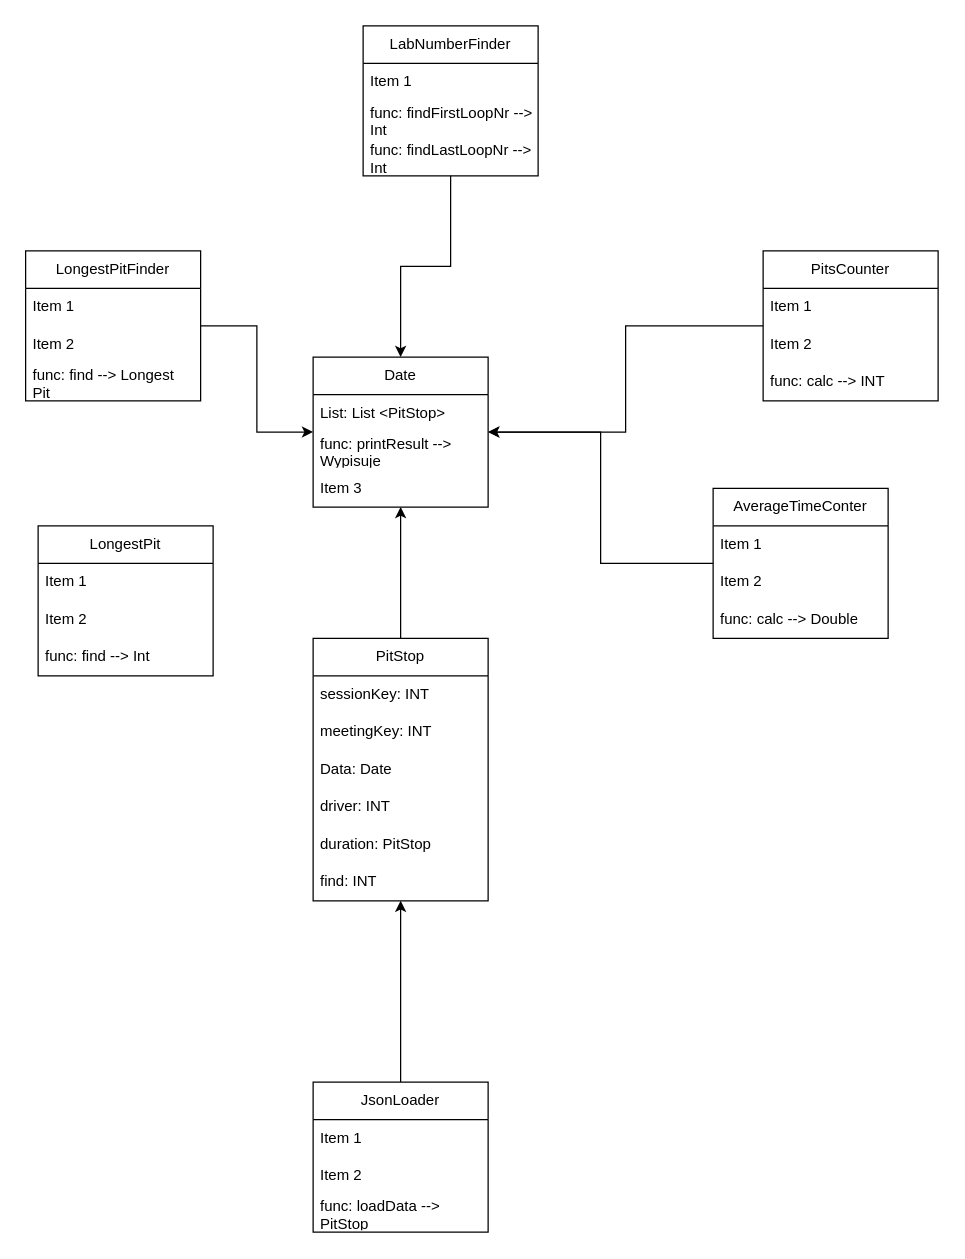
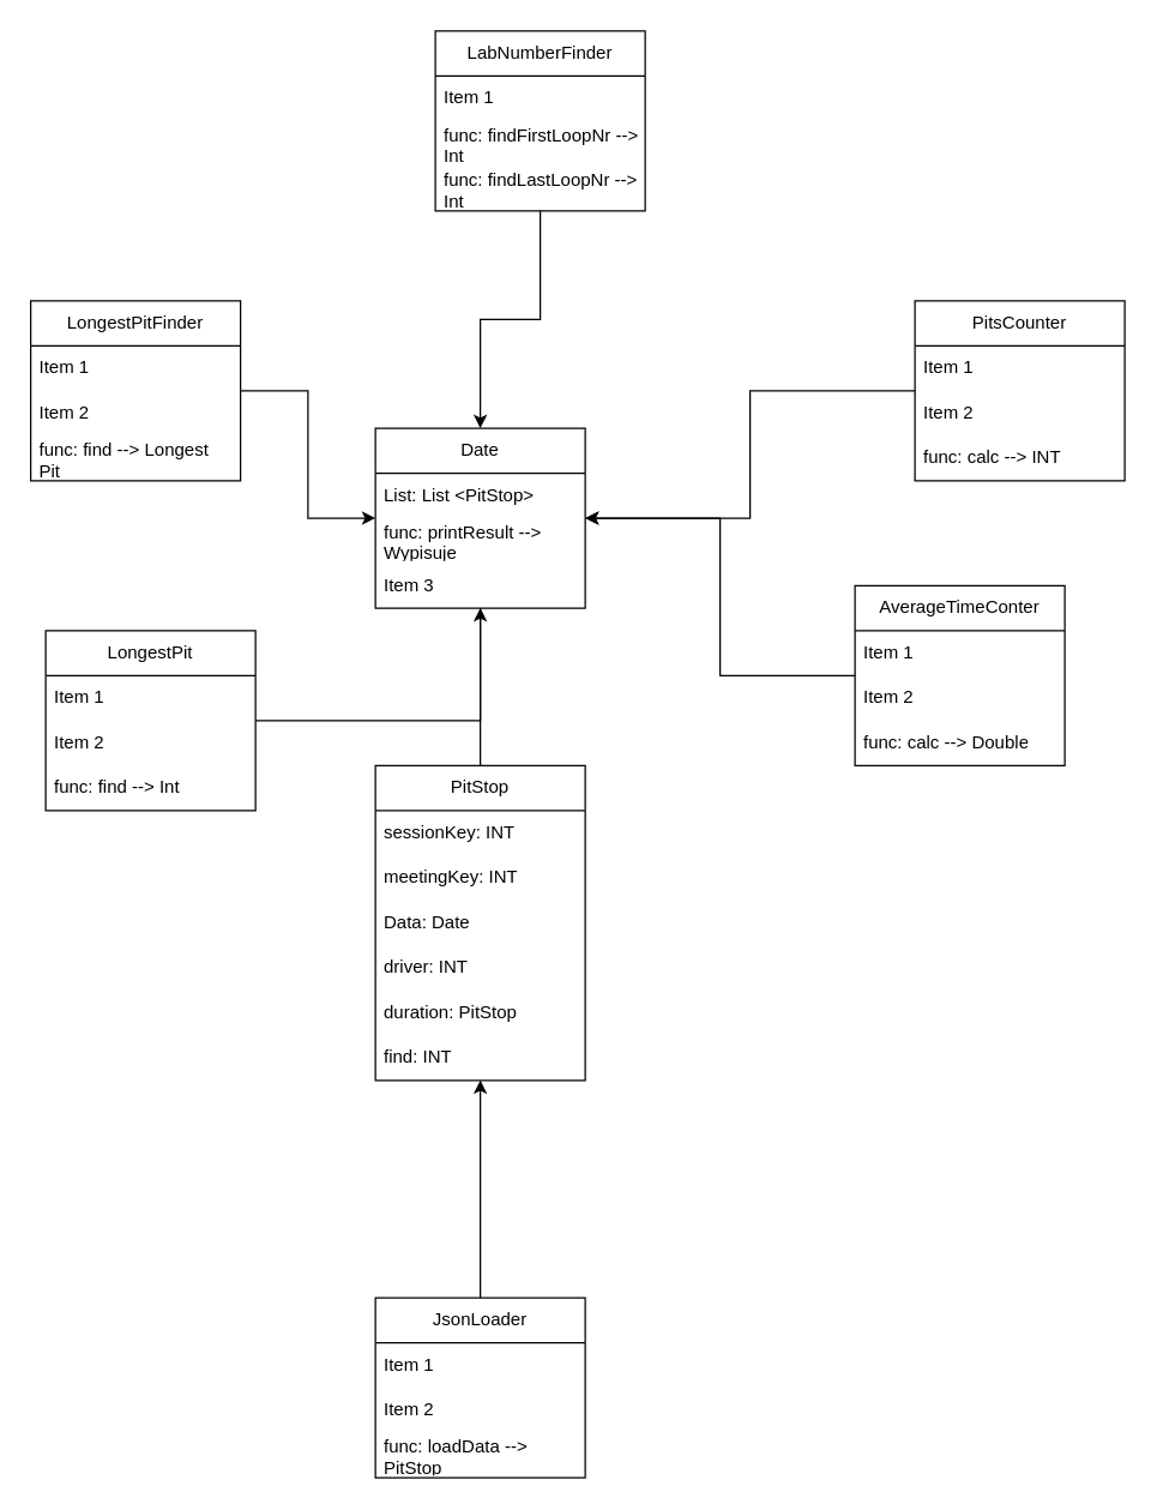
  <mxCell id="0" />
  <mxCell id="1" parent="0" />
- <mxCell id="2" style="edgeStyle=orthogonalEdgeStyle;rounded=0;orthogonalLoop=1;jettySize=auto;html=1;" edge="1" parent="1" source="3" target="40"><mxGeometry relative="1" as="geometry" /></mxCell>
+ <mxCell id="2" style="edgeStyle=orthogonalEdgeStyle;rounded=0;orthogonalLoop=1;jettySize=auto;html=1;endArrow=none;" edge="1" parent="1" source="3" target="40"><mxGeometry relative="1" as="geometry" /></mxCell>
  <mxCell id="3" value="PitStop" style="swimlane;fontStyle=0;childLayout=stackLayout;horizontal=1;startSize=30;horizontalStack=0;resizeParent=1;resizeParentMax=0;resizeLast=0;collapsible=1;marginBottom=0;whiteSpace=wrap;html=1;" vertex="1" parent="1"><mxGeometry x="250" y="510" width="140" height="210" as="geometry" /></mxCell>
  <mxCell id="4" value="sessionKey: INT" style="text;strokeColor=none;fillColor=none;align=left;verticalAlign=middle;spacingLeft=4;spacingRight=4;overflow=hidden;points=[[0,0.5],[1,0.5]];portConstraint=eastwest;rotatable=0;whiteSpace=wrap;html=1;" vertex="1" parent="3"><mxGeometry y="30" width="140" height="30" as="geometry" /></mxCell>
  <mxCell id="5" value="meetingKey: INT" style="text;strokeColor=none;fillColor=none;align=left;verticalAlign=middle;spacingLeft=4;spacingRight=4;overflow=hidden;points=[[0,0.5],[1,0.5]];portConstraint=eastwest;rotatable=0;whiteSpace=wrap;html=1;" vertex="1" parent="3"><mxGeometry y="60" width="140" height="30" as="geometry" /></mxCell>
  <mxCell id="6" value="Data: Date" style="text;strokeColor=none;fillColor=none;align=left;verticalAlign=middle;spacingLeft=4;spacingRight=4;overflow=hidden;points=[[0,0.5],[1,0.5]];portConstraint=eastwest;rotatable=0;whiteSpace=wrap;html=1;" vertex="1" parent="3"><mxGeometry y="90" width="140" height="30" as="geometry" /></mxCell>
  <mxCell id="7" value="driver: INT" style="text;strokeColor=none;fillColor=none;align=left;verticalAlign=middle;spacingLeft=4;spacingRight=4;overflow=hidden;points=[[0,0.5],[1,0.5]];portConstraint=eastwest;rotatable=0;whiteSpace=wrap;html=1;" vertex="1" parent="3"><mxGeometry y="120" width="140" height="30" as="geometry" /></mxCell>
  <mxCell id="8" value="duration: PitStop" style="text;strokeColor=none;fillColor=none;align=left;verticalAlign=middle;spacingLeft=4;spacingRight=4;overflow=hidden;points=[[0,0.5],[1,0.5]];portConstraint=eastwest;rotatable=0;whiteSpace=wrap;html=1;" vertex="1" parent="3"><mxGeometry y="150" width="140" height="30" as="geometry" /></mxCell>
  <mxCell id="9" value="find: INT" style="text;strokeColor=none;fillColor=none;align=left;verticalAlign=middle;spacingLeft=4;spacingRight=4;overflow=hidden;points=[[0,0.5],[1,0.5]];portConstraint=eastwest;rotatable=0;whiteSpace=wrap;html=1;" vertex="1" parent="3"><mxGeometry y="180" width="140" height="30" as="geometry" /></mxCell>
  <mxCell id="10" style="edgeStyle=orthogonalEdgeStyle;rounded=0;orthogonalLoop=1;jettySize=auto;html=1;" edge="1" parent="1" source="11" target="3"><mxGeometry relative="1" as="geometry" /></mxCell>
  <mxCell id="11" value="JsonLoader" style="swimlane;fontStyle=0;childLayout=stackLayout;horizontal=1;startSize=30;horizontalStack=0;resizeParent=1;resizeParentMax=0;resizeLast=0;collapsible=1;marginBottom=0;whiteSpace=wrap;html=1;" vertex="1" parent="1"><mxGeometry x="250" y="865" width="140" height="120" as="geometry" /></mxCell>
  <mxCell id="12" value="Item 1" style="text;strokeColor=none;fillColor=none;align=left;verticalAlign=middle;spacingLeft=4;spacingRight=4;overflow=hidden;points=[[0,0.5],[1,0.5]];portConstraint=eastwest;rotatable=0;whiteSpace=wrap;html=1;" vertex="1" parent="11"><mxGeometry y="30" width="140" height="30" as="geometry" /></mxCell>
  <mxCell id="13" value="Item 2" style="text;strokeColor=none;fillColor=none;align=left;verticalAlign=middle;spacingLeft=4;spacingRight=4;overflow=hidden;points=[[0,0.5],[1,0.5]];portConstraint=eastwest;rotatable=0;whiteSpace=wrap;html=1;" vertex="1" parent="11"><mxGeometry y="60" width="140" height="30" as="geometry" /></mxCell>
  <mxCell id="14" value="func: loadData --&amp;gt; PitStop" style="text;strokeColor=none;fillColor=none;align=left;verticalAlign=middle;spacingLeft=4;spacingRight=4;overflow=hidden;points=[[0,0.5],[1,0.5]];portConstraint=eastwest;rotatable=0;whiteSpace=wrap;html=1;" vertex="1" parent="11"><mxGeometry y="90" width="140" height="30" as="geometry" /></mxCell>
  <mxCell id="15" style="edgeStyle=orthogonalEdgeStyle;rounded=0;orthogonalLoop=1;jettySize=auto;html=1;" edge="1" parent="1" source="16" target="40"><mxGeometry relative="1" as="geometry" /></mxCell>
  <mxCell id="16" value="PitsCounter" style="swimlane;fontStyle=0;childLayout=stackLayout;horizontal=1;startSize=30;horizontalStack=0;resizeParent=1;resizeParentMax=0;resizeLast=0;collapsible=1;marginBottom=0;whiteSpace=wrap;html=1;" vertex="1" parent="1"><mxGeometry x="610" y="200" width="140" height="120" as="geometry" /></mxCell>
  <mxCell id="17" value="Item 1" style="text;strokeColor=none;fillColor=none;align=left;verticalAlign=middle;spacingLeft=4;spacingRight=4;overflow=hidden;points=[[0,0.5],[1,0.5]];portConstraint=eastwest;rotatable=0;whiteSpace=wrap;html=1;" vertex="1" parent="16"><mxGeometry y="30" width="140" height="30" as="geometry" /></mxCell>
  <mxCell id="18" value="Item 2" style="text;strokeColor=none;fillColor=none;align=left;verticalAlign=middle;spacingLeft=4;spacingRight=4;overflow=hidden;points=[[0,0.5],[1,0.5]];portConstraint=eastwest;rotatable=0;whiteSpace=wrap;html=1;" vertex="1" parent="16"><mxGeometry y="60" width="140" height="30" as="geometry" /></mxCell>
  <mxCell id="19" value="func: calc --&amp;gt; INT" style="text;strokeColor=none;fillColor=none;align=left;verticalAlign=middle;spacingLeft=4;spacingRight=4;overflow=hidden;points=[[0,0.5],[1,0.5]];portConstraint=eastwest;rotatable=0;whiteSpace=wrap;html=1;" vertex="1" parent="16"><mxGeometry y="90" width="140" height="30" as="geometry" /></mxCell>
  <mxCell id="20" style="edgeStyle=orthogonalEdgeStyle;rounded=0;orthogonalLoop=1;jettySize=auto;html=1;" edge="1" parent="1" source="21" target="40"><mxGeometry relative="1" as="geometry" /></mxCell>
  <mxCell id="21" value="LongestPitFinder" style="swimlane;fontStyle=0;childLayout=stackLayout;horizontal=1;startSize=30;horizontalStack=0;resizeParent=1;resizeParentMax=0;resizeLast=0;collapsible=1;marginBottom=0;whiteSpace=wrap;html=1;" vertex="1" parent="1"><mxGeometry x="20" y="200" width="140" height="120" as="geometry" /></mxCell>
  <mxCell id="22" value="Item 1" style="text;strokeColor=none;fillColor=none;align=left;verticalAlign=middle;spacingLeft=4;spacingRight=4;overflow=hidden;points=[[0,0.5],[1,0.5]];portConstraint=eastwest;rotatable=0;whiteSpace=wrap;html=1;" vertex="1" parent="21"><mxGeometry y="30" width="140" height="30" as="geometry" /></mxCell>
  <mxCell id="23" value="Item 2" style="text;strokeColor=none;fillColor=none;align=left;verticalAlign=middle;spacingLeft=4;spacingRight=4;overflow=hidden;points=[[0,0.5],[1,0.5]];portConstraint=eastwest;rotatable=0;whiteSpace=wrap;html=1;" vertex="1" parent="21"><mxGeometry y="60" width="140" height="30" as="geometry" /></mxCell>
  <mxCell id="24" value="func: find --&amp;gt; Longest Pit" style="text;strokeColor=none;fillColor=none;align=left;verticalAlign=middle;spacingLeft=4;spacingRight=4;overflow=hidden;points=[[0,0.5],[1,0.5]];portConstraint=eastwest;rotatable=0;whiteSpace=wrap;html=1;" vertex="1" parent="21"><mxGeometry y="90" width="140" height="30" as="geometry" /></mxCell>
+ <mxCell id="25" style="edgeStyle=orthogonalEdgeStyle;rounded=0;orthogonalLoop=1;jettySize=auto;html=1;" edge="1" parent="1" source="26" target="40"><mxGeometry relative="1" as="geometry" /></mxCell>
  <mxCell id="26" value="LongestPit" style="swimlane;fontStyle=0;childLayout=stackLayout;horizontal=1;startSize=30;horizontalStack=0;resizeParent=1;resizeParentMax=0;resizeLast=0;collapsible=1;marginBottom=0;whiteSpace=wrap;html=1;" vertex="1" parent="1"><mxGeometry x="30" y="420" width="140" height="120" as="geometry" /></mxCell>
  <mxCell id="27" value="Item 1" style="text;strokeColor=none;fillColor=none;align=left;verticalAlign=middle;spacingLeft=4;spacingRight=4;overflow=hidden;points=[[0,0.5],[1,0.5]];portConstraint=eastwest;rotatable=0;whiteSpace=wrap;html=1;" vertex="1" parent="26"><mxGeometry y="30" width="140" height="30" as="geometry" /></mxCell>
  <mxCell id="28" value="Item 2" style="text;strokeColor=none;fillColor=none;align=left;verticalAlign=middle;spacingLeft=4;spacingRight=4;overflow=hidden;points=[[0,0.5],[1,0.5]];portConstraint=eastwest;rotatable=0;whiteSpace=wrap;html=1;" vertex="1" parent="26"><mxGeometry y="60" width="140" height="30" as="geometry" /></mxCell>
  <mxCell id="29" value="func: find --&amp;gt; Int" style="text;strokeColor=none;fillColor=none;align=left;verticalAlign=middle;spacingLeft=4;spacingRight=4;overflow=hidden;points=[[0,0.5],[1,0.5]];portConstraint=eastwest;rotatable=0;whiteSpace=wrap;html=1;" vertex="1" parent="26"><mxGeometry y="90" width="140" height="30" as="geometry" /></mxCell>
  <mxCell id="30" style="edgeStyle=orthogonalEdgeStyle;rounded=0;orthogonalLoop=1;jettySize=auto;html=1;" edge="1" parent="1" source="31" target="40"><mxGeometry relative="1" as="geometry" /></mxCell>
  <mxCell id="31" value="AverageTimeConter" style="swimlane;fontStyle=0;childLayout=stackLayout;horizontal=1;startSize=30;horizontalStack=0;resizeParent=1;resizeParentMax=0;resizeLast=0;collapsible=1;marginBottom=0;whiteSpace=wrap;html=1;" vertex="1" parent="1"><mxGeometry x="570" y="390" width="140" height="120" as="geometry" /></mxCell>
  <mxCell id="32" value="Item 1" style="text;strokeColor=none;fillColor=none;align=left;verticalAlign=middle;spacingLeft=4;spacingRight=4;overflow=hidden;points=[[0,0.5],[1,0.5]];portConstraint=eastwest;rotatable=0;whiteSpace=wrap;html=1;" vertex="1" parent="31"><mxGeometry y="30" width="140" height="30" as="geometry" /></mxCell>
  <mxCell id="33" value="Item 2" style="text;strokeColor=none;fillColor=none;align=left;verticalAlign=middle;spacingLeft=4;spacingRight=4;overflow=hidden;points=[[0,0.5],[1,0.5]];portConstraint=eastwest;rotatable=0;whiteSpace=wrap;html=1;" vertex="1" parent="31"><mxGeometry y="60" width="140" height="30" as="geometry" /></mxCell>
  <mxCell id="34" value="func: calc --&amp;gt; Double" style="text;strokeColor=none;fillColor=none;align=left;verticalAlign=middle;spacingLeft=4;spacingRight=4;overflow=hidden;points=[[0,0.5],[1,0.5]];portConstraint=eastwest;rotatable=0;whiteSpace=wrap;html=1;" vertex="1" parent="31"><mxGeometry y="90" width="140" height="30" as="geometry" /></mxCell>
  <mxCell id="35" style="edgeStyle=orthogonalEdgeStyle;rounded=0;orthogonalLoop=1;jettySize=auto;html=1;" edge="1" parent="1" source="36" target="40"><mxGeometry relative="1" as="geometry" /></mxCell>
  <mxCell id="36" value="LabNumberFinder" style="swimlane;fontStyle=0;childLayout=stackLayout;horizontal=1;startSize=30;horizontalStack=0;resizeParent=1;resizeParentMax=0;resizeLast=0;collapsible=1;marginBottom=0;whiteSpace=wrap;html=1;" vertex="1" parent="1"><mxGeometry x="290" y="20" width="140" height="120" as="geometry" /></mxCell>
  <mxCell id="37" value="Item 1" style="text;strokeColor=none;fillColor=none;align=left;verticalAlign=middle;spacingLeft=4;spacingRight=4;overflow=hidden;points=[[0,0.5],[1,0.5]];portConstraint=eastwest;rotatable=0;whiteSpace=wrap;html=1;" vertex="1" parent="36"><mxGeometry y="30" width="140" height="30" as="geometry" /></mxCell>
  <mxCell id="38" value="func: findFirstLoopNr --&amp;gt; Int" style="text;strokeColor=none;fillColor=none;align=left;verticalAlign=middle;spacingLeft=4;spacingRight=4;overflow=hidden;points=[[0,0.5],[1,0.5]];portConstraint=eastwest;rotatable=0;whiteSpace=wrap;html=1;" vertex="1" parent="36"><mxGeometry y="60" width="140" height="30" as="geometry" /></mxCell>
  <mxCell id="39" value="func: findLastLoopNr --&amp;gt; Int" style="text;strokeColor=none;fillColor=none;align=left;verticalAlign=middle;spacingLeft=4;spacingRight=4;overflow=hidden;points=[[0,0.5],[1,0.5]];portConstraint=eastwest;rotatable=0;whiteSpace=wrap;html=1;" vertex="1" parent="36"><mxGeometry y="90" width="140" height="30" as="geometry" /></mxCell>
  <mxCell id="40" value="Date" style="swimlane;fontStyle=0;childLayout=stackLayout;horizontal=1;startSize=30;horizontalStack=0;resizeParent=1;resizeParentMax=0;resizeLast=0;collapsible=1;marginBottom=0;whiteSpace=wrap;html=1;" vertex="1" parent="1"><mxGeometry x="250" y="285" width="140" height="120" as="geometry" /></mxCell>
  <mxCell id="41" value="List: List &amp;lt;PitStop&amp;gt;" style="text;strokeColor=none;fillColor=none;align=left;verticalAlign=middle;spacingLeft=4;spacingRight=4;overflow=hidden;points=[[0,0.5],[1,0.5]];portConstraint=eastwest;rotatable=0;whiteSpace=wrap;html=1;" vertex="1" parent="40"><mxGeometry y="30" width="140" height="30" as="geometry" /></mxCell>
  <mxCell id="42" value="func: printResult --&amp;gt; Wypisuje" style="text;strokeColor=none;fillColor=none;align=left;verticalAlign=middle;spacingLeft=4;spacingRight=4;overflow=hidden;points=[[0,0.5],[1,0.5]];portConstraint=eastwest;rotatable=0;whiteSpace=wrap;html=1;" vertex="1" parent="40"><mxGeometry y="60" width="140" height="30" as="geometry" /></mxCell>
  <mxCell id="43" value="Item 3" style="text;strokeColor=none;fillColor=none;align=left;verticalAlign=middle;spacingLeft=4;spacingRight=4;overflow=hidden;points=[[0,0.5],[1,0.5]];portConstraint=eastwest;rotatable=0;whiteSpace=wrap;html=1;" vertex="1" parent="40"><mxGeometry y="90" width="140" height="30" as="geometry" /></mxCell>
